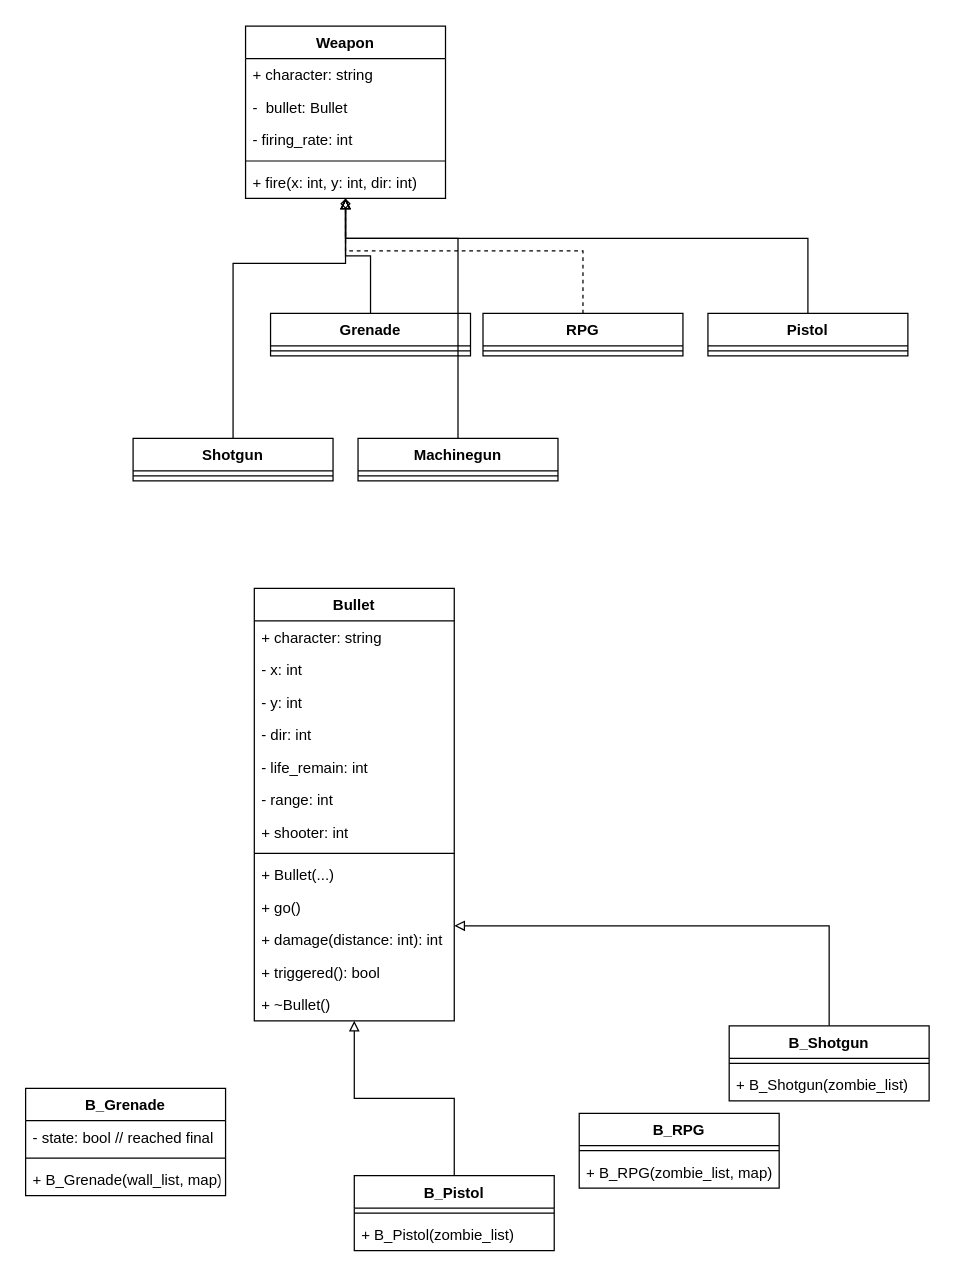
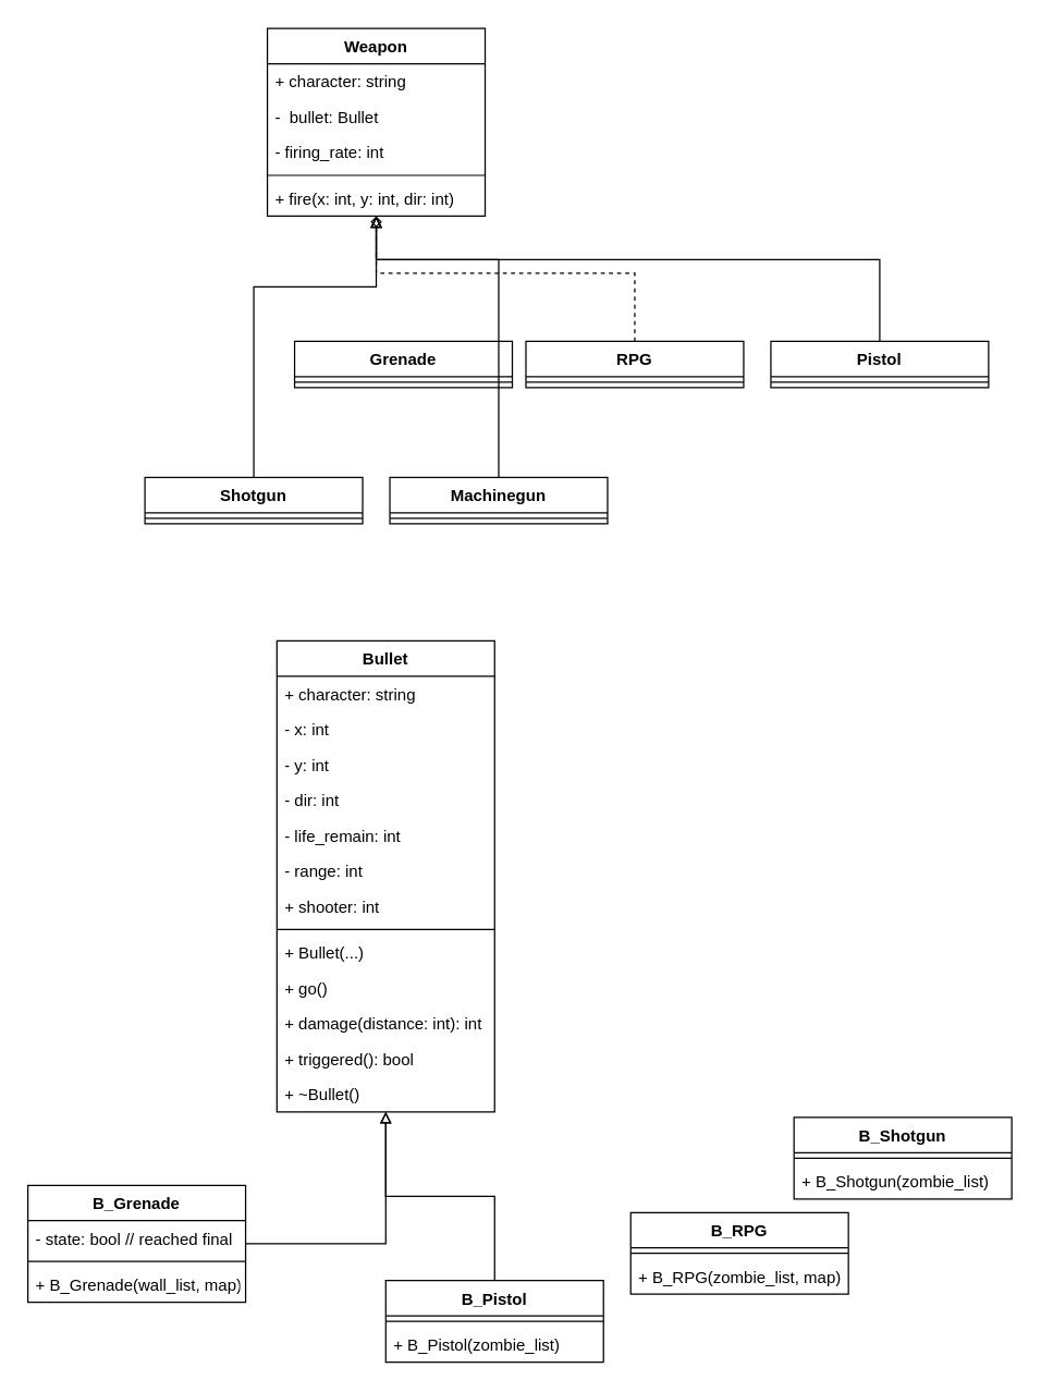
  <mxCell id="0" />
  <mxCell id="1" parent="0" />
  <mxCell id="2" value="Weapon" style="swimlane;fontStyle=1;align=center;verticalAlign=top;childLayout=stackLayout;horizontal=1;startSize=26;horizontalStack=0;resizeParent=1;resizeParentMax=0;resizeLast=0;collapsible=1;marginBottom=0;" vertex="1" parent="1"><mxGeometry x="196" y="20" width="160" height="138" as="geometry" /></mxCell>
  <mxCell id="3" value="+ character: string" style="text;strokeColor=none;fillColor=none;align=left;verticalAlign=top;spacingLeft=4;spacingRight=4;overflow=hidden;rotatable=0;points=[[0,0.5],[1,0.5]];portConstraint=eastwest;" vertex="1" parent="2"><mxGeometry y="26" width="160" height="26" as="geometry" /></mxCell>
  <mxCell id="4" value="-  bullet: Bullet" style="text;strokeColor=none;fillColor=none;align=left;verticalAlign=top;spacingLeft=4;spacingRight=4;overflow=hidden;rotatable=0;points=[[0,0.5],[1,0.5]];portConstraint=eastwest;" vertex="1" parent="2"><mxGeometry y="52" width="160" height="26" as="geometry" /></mxCell>
  <mxCell id="5" value="- firing_rate: int" style="text;strokeColor=none;fillColor=none;align=left;verticalAlign=top;spacingLeft=4;spacingRight=4;overflow=hidden;rotatable=0;points=[[0,0.5],[1,0.5]];portConstraint=eastwest;" vertex="1" parent="2"><mxGeometry y="78" width="160" height="26" as="geometry" /></mxCell>
  <mxCell id="6" value="" style="line;strokeWidth=1;fillColor=none;align=left;verticalAlign=middle;spacingTop=-1;spacingLeft=3;spacingRight=3;rotatable=0;labelPosition=right;points=[];portConstraint=eastwest;" vertex="1" parent="2"><mxGeometry y="104" width="160" height="8" as="geometry" /></mxCell>
  <mxCell id="7" value="+ fire(x: int, y: int, dir: int)" style="text;strokeColor=none;fillColor=none;align=left;verticalAlign=top;spacingLeft=4;spacingRight=4;overflow=hidden;rotatable=0;points=[[0,0.5],[1,0.5]];portConstraint=eastwest;" vertex="1" parent="2"><mxGeometry y="112" width="160" height="26" as="geometry" /></mxCell>
  <mxCell id="8" value="Bullet" style="swimlane;fontStyle=1;align=center;verticalAlign=top;childLayout=stackLayout;horizontal=1;startSize=26;horizontalStack=0;resizeParent=1;resizeParentMax=0;resizeLast=0;collapsible=1;marginBottom=0;" vertex="1" parent="1"><mxGeometry x="203" y="470" width="160" height="346" as="geometry" /></mxCell>
  <mxCell id="9" value="+ character: string" style="text;strokeColor=none;fillColor=none;align=left;verticalAlign=top;spacingLeft=4;spacingRight=4;overflow=hidden;rotatable=0;points=[[0,0.5],[1,0.5]];portConstraint=eastwest;" vertex="1" parent="8"><mxGeometry y="26" width="160" height="26" as="geometry" /></mxCell>
  <mxCell id="10" value="- x: int" style="text;strokeColor=none;fillColor=none;align=left;verticalAlign=top;spacingLeft=4;spacingRight=4;overflow=hidden;rotatable=0;points=[[0,0.5],[1,0.5]];portConstraint=eastwest;" vertex="1" parent="8"><mxGeometry y="52" width="160" height="26" as="geometry" /></mxCell>
  <mxCell id="11" value="- y: int" style="text;strokeColor=none;fillColor=none;align=left;verticalAlign=top;spacingLeft=4;spacingRight=4;overflow=hidden;rotatable=0;points=[[0,0.5],[1,0.5]];portConstraint=eastwest;" vertex="1" parent="8"><mxGeometry y="78" width="160" height="26" as="geometry" /></mxCell>
  <mxCell id="12" value="- dir: int" style="text;strokeColor=none;fillColor=none;align=left;verticalAlign=top;spacingLeft=4;spacingRight=4;overflow=hidden;rotatable=0;points=[[0,0.5],[1,0.5]];portConstraint=eastwest;" vertex="1" parent="8"><mxGeometry y="104" width="160" height="26" as="geometry" /></mxCell>
  <mxCell id="13" value="- life_remain: int" style="text;strokeColor=none;fillColor=none;align=left;verticalAlign=top;spacingLeft=4;spacingRight=4;overflow=hidden;rotatable=0;points=[[0,0.5],[1,0.5]];portConstraint=eastwest;" vertex="1" parent="8"><mxGeometry y="130" width="160" height="26" as="geometry" /></mxCell>
  <mxCell id="14" value="- range: int" style="text;strokeColor=none;fillColor=none;align=left;verticalAlign=top;spacingLeft=4;spacingRight=4;overflow=hidden;rotatable=0;points=[[0,0.5],[1,0.5]];portConstraint=eastwest;" vertex="1" parent="8"><mxGeometry y="156" width="160" height="26" as="geometry" /></mxCell>
  <mxCell id="15" value="+ shooter: int" style="text;strokeColor=none;fillColor=none;align=left;verticalAlign=top;spacingLeft=4;spacingRight=4;overflow=hidden;rotatable=0;points=[[0,0.5],[1,0.5]];portConstraint=eastwest;" vertex="1" parent="8"><mxGeometry y="182" width="160" height="26" as="geometry" /></mxCell>
  <mxCell id="16" value="" style="line;strokeWidth=1;fillColor=none;align=left;verticalAlign=middle;spacingTop=-1;spacingLeft=3;spacingRight=3;rotatable=0;labelPosition=right;points=[];portConstraint=eastwest;" vertex="1" parent="8"><mxGeometry y="208" width="160" height="8" as="geometry" /></mxCell>
  <mxCell id="17" value="+ Bullet(...)" style="text;strokeColor=none;fillColor=none;align=left;verticalAlign=top;spacingLeft=4;spacingRight=4;overflow=hidden;rotatable=0;points=[[0,0.5],[1,0.5]];portConstraint=eastwest;" vertex="1" parent="8"><mxGeometry y="216" width="160" height="26" as="geometry" /></mxCell>
  <mxCell id="18" value="+ go()" style="text;strokeColor=none;fillColor=none;align=left;verticalAlign=top;spacingLeft=4;spacingRight=4;overflow=hidden;rotatable=0;points=[[0,0.5],[1,0.5]];portConstraint=eastwest;" vertex="1" parent="8"><mxGeometry y="242" width="160" height="26" as="geometry" /></mxCell>
  <mxCell id="19" value="+ damage(distance: int): int" style="text;strokeColor=none;fillColor=none;align=left;verticalAlign=top;spacingLeft=4;spacingRight=4;overflow=hidden;rotatable=0;points=[[0,0.5],[1,0.5]];portConstraint=eastwest;" vertex="1" parent="8"><mxGeometry y="268" width="160" height="26" as="geometry" /></mxCell>
  <mxCell id="20" value="+ triggered(): bool" style="text;strokeColor=none;fillColor=none;align=left;verticalAlign=top;spacingLeft=4;spacingRight=4;overflow=hidden;rotatable=0;points=[[0,0.5],[1,0.5]];portConstraint=eastwest;" vertex="1" parent="8"><mxGeometry y="294" width="160" height="26" as="geometry" /></mxCell>
  <mxCell id="21" value="+ ~Bullet()" style="text;strokeColor=none;fillColor=none;align=left;verticalAlign=top;spacingLeft=4;spacingRight=4;overflow=hidden;rotatable=0;points=[[0,0.5],[1,0.5]];portConstraint=eastwest;" vertex="1" parent="8"><mxGeometry y="320" width="160" height="26" as="geometry" /></mxCell>
  <mxCell id="22" style="edgeStyle=orthogonalEdgeStyle;rounded=0;orthogonalLoop=1;jettySize=auto;html=1;endArrow=block;endFill=0;" edge="1" parent="1" source="23" target="2"><mxGeometry relative="1" as="geometry"><Array as="points"><mxPoint x="186" y="210" /><mxPoint x="276" y="210" /></Array></mxGeometry></mxCell>
  <mxCell id="23" value="Shotgun" style="swimlane;fontStyle=1;align=center;verticalAlign=top;childLayout=stackLayout;horizontal=1;startSize=26;horizontalStack=0;resizeParent=1;resizeParentMax=0;resizeLast=0;collapsible=1;marginBottom=0;" vertex="1" parent="1"><mxGeometry x="106" y="350" width="160" height="34" as="geometry" /></mxCell>
  <mxCell id="24" value="" style="line;strokeWidth=1;fillColor=none;align=left;verticalAlign=middle;spacingTop=-1;spacingLeft=3;spacingRight=3;rotatable=0;labelPosition=right;points=[];portConstraint=eastwest;" vertex="1" parent="23"><mxGeometry y="26" width="160" height="8" as="geometry" /></mxCell>
- <mxCell id="25" style="edgeStyle=orthogonalEdgeStyle;rounded=0;orthogonalLoop=1;jettySize=auto;html=1;exitX=0.5;exitY=0;exitDx=0;exitDy=0;endArrow=block;endFill=0;" edge="1" parent="1" source="26" target="2"><mxGeometry relative="1" as="geometry" /></mxCell>
  <mxCell id="26" value="Grenade" style="swimlane;fontStyle=1;align=center;verticalAlign=top;childLayout=stackLayout;horizontal=1;startSize=26;horizontalStack=0;resizeParent=1;resizeParentMax=0;resizeLast=0;collapsible=1;marginBottom=0;" vertex="1" parent="1"><mxGeometry x="216" y="250" width="160" height="34" as="geometry" /></mxCell>
  <mxCell id="27" value="" style="line;strokeWidth=1;fillColor=none;align=left;verticalAlign=middle;spacingTop=-1;spacingLeft=3;spacingRight=3;rotatable=0;labelPosition=right;points=[];portConstraint=eastwest;" vertex="1" parent="26"><mxGeometry y="26" width="160" height="8" as="geometry" /></mxCell>
  <mxCell id="28" style="edgeStyle=orthogonalEdgeStyle;rounded=0;orthogonalLoop=1;jettySize=auto;html=1;endArrow=block;endFill=0;dashed=1;" edge="1" parent="1" source="29" target="2"><mxGeometry relative="1" as="geometry"><Array as="points"><mxPoint x="466" y="200" /><mxPoint x="276" y="200" /></Array></mxGeometry></mxCell>
  <mxCell id="29" value="RPG" style="swimlane;fontStyle=1;align=center;verticalAlign=top;childLayout=stackLayout;horizontal=1;startSize=26;horizontalStack=0;resizeParent=1;resizeParentMax=0;resizeLast=0;collapsible=1;marginBottom=0;" vertex="1" parent="1"><mxGeometry x="386" y="250" width="160" height="34" as="geometry" /></mxCell>
  <mxCell id="30" value="" style="line;strokeWidth=1;fillColor=none;align=left;verticalAlign=middle;spacingTop=-1;spacingLeft=3;spacingRight=3;rotatable=0;labelPosition=right;points=[];portConstraint=eastwest;" vertex="1" parent="29"><mxGeometry y="26" width="160" height="8" as="geometry" /></mxCell>
+ <mxCell id="31" style="edgeStyle=orthogonalEdgeStyle;rounded=0;orthogonalLoop=1;jettySize=auto;html=1;endArrow=block;endFill=0;" edge="1" parent="1" source="32" target="8"><mxGeometry relative="1" as="geometry" /></mxCell>
  <mxCell id="32" value="B_Grenade" style="swimlane;fontStyle=1;align=center;verticalAlign=top;childLayout=stackLayout;horizontal=1;startSize=26;horizontalStack=0;resizeParent=1;resizeParentMax=0;resizeLast=0;collapsible=1;marginBottom=0;" vertex="1" parent="1"><mxGeometry x="20" y="870" width="160" height="86" as="geometry" /></mxCell>
  <mxCell id="33" value="- state: bool // reached final" style="text;strokeColor=none;fillColor=none;align=left;verticalAlign=top;spacingLeft=4;spacingRight=4;overflow=hidden;rotatable=0;points=[[0,0.5],[1,0.5]];portConstraint=eastwest;" vertex="1" parent="32"><mxGeometry y="26" width="160" height="26" as="geometry" /></mxCell>
  <mxCell id="34" value="" style="line;strokeWidth=1;fillColor=none;align=left;verticalAlign=middle;spacingTop=-1;spacingLeft=3;spacingRight=3;rotatable=0;labelPosition=right;points=[];portConstraint=eastwest;" vertex="1" parent="32"><mxGeometry y="52" width="160" height="8" as="geometry" /></mxCell>
  <mxCell id="35" value="+ B_Grenade(wall_list, map)" style="text;strokeColor=none;fillColor=none;align=left;verticalAlign=top;spacingLeft=4;spacingRight=4;overflow=hidden;rotatable=0;points=[[0,0.5],[1,0.5]];portConstraint=eastwest;" vertex="1" parent="32"><mxGeometry y="60" width="160" height="26" as="geometry" /></mxCell>
  <mxCell id="36" style="edgeStyle=orthogonalEdgeStyle;rounded=0;orthogonalLoop=1;jettySize=auto;html=1;endArrow=diamond;endFill=0;" edge="1" parent="1" source="37" target="2"><mxGeometry relative="1" as="geometry"><Array as="points"><mxPoint x="646" y="190" /><mxPoint x="276" y="190" /></Array></mxGeometry></mxCell>
  <mxCell id="37" value="Pistol" style="swimlane;fontStyle=1;align=center;verticalAlign=top;childLayout=stackLayout;horizontal=1;startSize=26;horizontalStack=0;resizeParent=1;resizeParentMax=0;resizeLast=0;collapsible=1;marginBottom=0;" vertex="1" parent="1"><mxGeometry x="566" y="250" width="160" height="34" as="geometry" /></mxCell>
  <mxCell id="38" value="" style="line;strokeWidth=1;fillColor=none;align=left;verticalAlign=middle;spacingTop=-1;spacingLeft=3;spacingRight=3;rotatable=0;labelPosition=right;points=[];portConstraint=eastwest;" vertex="1" parent="37"><mxGeometry y="26" width="160" height="8" as="geometry" /></mxCell>
  <mxCell id="39" style="edgeStyle=orthogonalEdgeStyle;rounded=0;orthogonalLoop=1;jettySize=auto;html=1;endArrow=block;endFill=0;" edge="1" parent="1" source="40" target="8"><mxGeometry relative="1" as="geometry" /></mxCell>
  <mxCell id="40" value="B_Pistol" style="swimlane;fontStyle=1;align=center;verticalAlign=top;childLayout=stackLayout;horizontal=1;startSize=26;horizontalStack=0;resizeParent=1;resizeParentMax=0;resizeLast=0;collapsible=1;marginBottom=0;" vertex="1" parent="1"><mxGeometry x="283" y="940" width="160" height="60" as="geometry" /></mxCell>
  <mxCell id="41" value="" style="line;strokeWidth=1;fillColor=none;align=left;verticalAlign=middle;spacingTop=-1;spacingLeft=3;spacingRight=3;rotatable=0;labelPosition=right;points=[];portConstraint=eastwest;" vertex="1" parent="40"><mxGeometry y="26" width="160" height="8" as="geometry" /></mxCell>
  <mxCell id="42" value="+ B_Pistol(zombie_list)" style="text;strokeColor=none;fillColor=none;align=left;verticalAlign=top;spacingLeft=4;spacingRight=4;overflow=hidden;rotatable=0;points=[[0,0.5],[1,0.5]];portConstraint=eastwest;" vertex="1" parent="40"><mxGeometry y="34" width="160" height="26" as="geometry" /></mxCell>
- <mxCell id="43" style="edgeStyle=orthogonalEdgeStyle;rounded=0;orthogonalLoop=1;jettySize=auto;html=1;endArrow=block;endFill=0;" edge="1" parent="1" source="44" target="8"><mxGeometry relative="1" as="geometry"><Array as="points"><mxPoint x="533" y="740" /><mxPoint x="283" y="740" /></Array></mxGeometry></mxCell>
  <mxCell id="44" value="B_Shotgun" style="swimlane;fontStyle=1;align=center;verticalAlign=top;childLayout=stackLayout;horizontal=1;startSize=26;horizontalStack=0;resizeParent=1;resizeParentMax=0;resizeLast=0;collapsible=1;marginBottom=0;" vertex="1" parent="1"><mxGeometry x="583" y="820" width="160" height="60" as="geometry" /></mxCell>
  <mxCell id="45" value="" style="line;strokeWidth=1;fillColor=none;align=left;verticalAlign=middle;spacingTop=-1;spacingLeft=3;spacingRight=3;rotatable=0;labelPosition=right;points=[];portConstraint=eastwest;" vertex="1" parent="44"><mxGeometry y="26" width="160" height="8" as="geometry" /></mxCell>
  <mxCell id="46" value="+ B_Shotgun(zombie_list)" style="text;strokeColor=none;fillColor=none;align=left;verticalAlign=top;spacingLeft=4;spacingRight=4;overflow=hidden;rotatable=0;points=[[0,0.5],[1,0.5]];portConstraint=eastwest;" vertex="1" parent="44"><mxGeometry y="34" width="160" height="26" as="geometry" /></mxCell>
  <mxCell id="47" value="B_RPG" style="swimlane;fontStyle=1;align=center;verticalAlign=top;childLayout=stackLayout;horizontal=1;startSize=26;horizontalStack=0;resizeParent=1;resizeParentMax=0;resizeLast=0;collapsible=1;marginBottom=0;" vertex="1" parent="1"><mxGeometry x="463" y="890" width="160" height="60" as="geometry" /></mxCell>
  <mxCell id="48" value="" style="line;strokeWidth=1;fillColor=none;align=left;verticalAlign=middle;spacingTop=-1;spacingLeft=3;spacingRight=3;rotatable=0;labelPosition=right;points=[];portConstraint=eastwest;" vertex="1" parent="47"><mxGeometry y="26" width="160" height="8" as="geometry" /></mxCell>
  <mxCell id="49" value="+ B_RPG(zombie_list, map)" style="text;strokeColor=none;fillColor=none;align=left;verticalAlign=top;spacingLeft=4;spacingRight=4;overflow=hidden;rotatable=0;points=[[0,0.5],[1,0.5]];portConstraint=eastwest;" vertex="1" parent="47"><mxGeometry y="34" width="160" height="26" as="geometry" /></mxCell>
  <mxCell id="50" style="edgeStyle=orthogonalEdgeStyle;rounded=0;orthogonalLoop=1;jettySize=auto;html=1;exitX=0.5;exitY=0;exitDx=0;exitDy=0;endArrow=block;endFill=0;" edge="1" parent="1" source="51" target="2"><mxGeometry relative="1" as="geometry"><Array as="points"><mxPoint x="366" y="190" /><mxPoint x="276" y="190" /></Array></mxGeometry></mxCell>
  <mxCell id="51" value="Machinegun" style="swimlane;fontStyle=1;align=center;verticalAlign=top;childLayout=stackLayout;horizontal=1;startSize=26;horizontalStack=0;resizeParent=1;resizeParentMax=0;resizeLast=0;collapsible=1;marginBottom=0;" vertex="1" parent="1"><mxGeometry x="286" y="350" width="160" height="34" as="geometry" /></mxCell>
  <mxCell id="52" value="" style="line;strokeWidth=1;fillColor=none;align=left;verticalAlign=middle;spacingTop=-1;spacingLeft=3;spacingRight=3;rotatable=0;labelPosition=right;points=[];portConstraint=eastwest;" vertex="1" parent="51"><mxGeometry y="26" width="160" height="8" as="geometry" /></mxCell>
